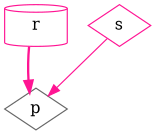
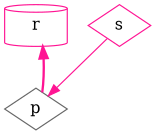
  digraph {
    node [color=deeppink shape=diamond]
    edge [color=deeppink]
    n1 [label=r shape=cylinder]
    n2 [label=s]
    n3 [color=gray40 label=p]
    subgraph sub_1 {
    }
    subgraph sub_2 {
      n1
      n2
      n3
    }
    n2 -> n3 [style=solid]
-   n1 -> n3 [style=bold]
+   n3 -> n1 [style=bold]
  }
